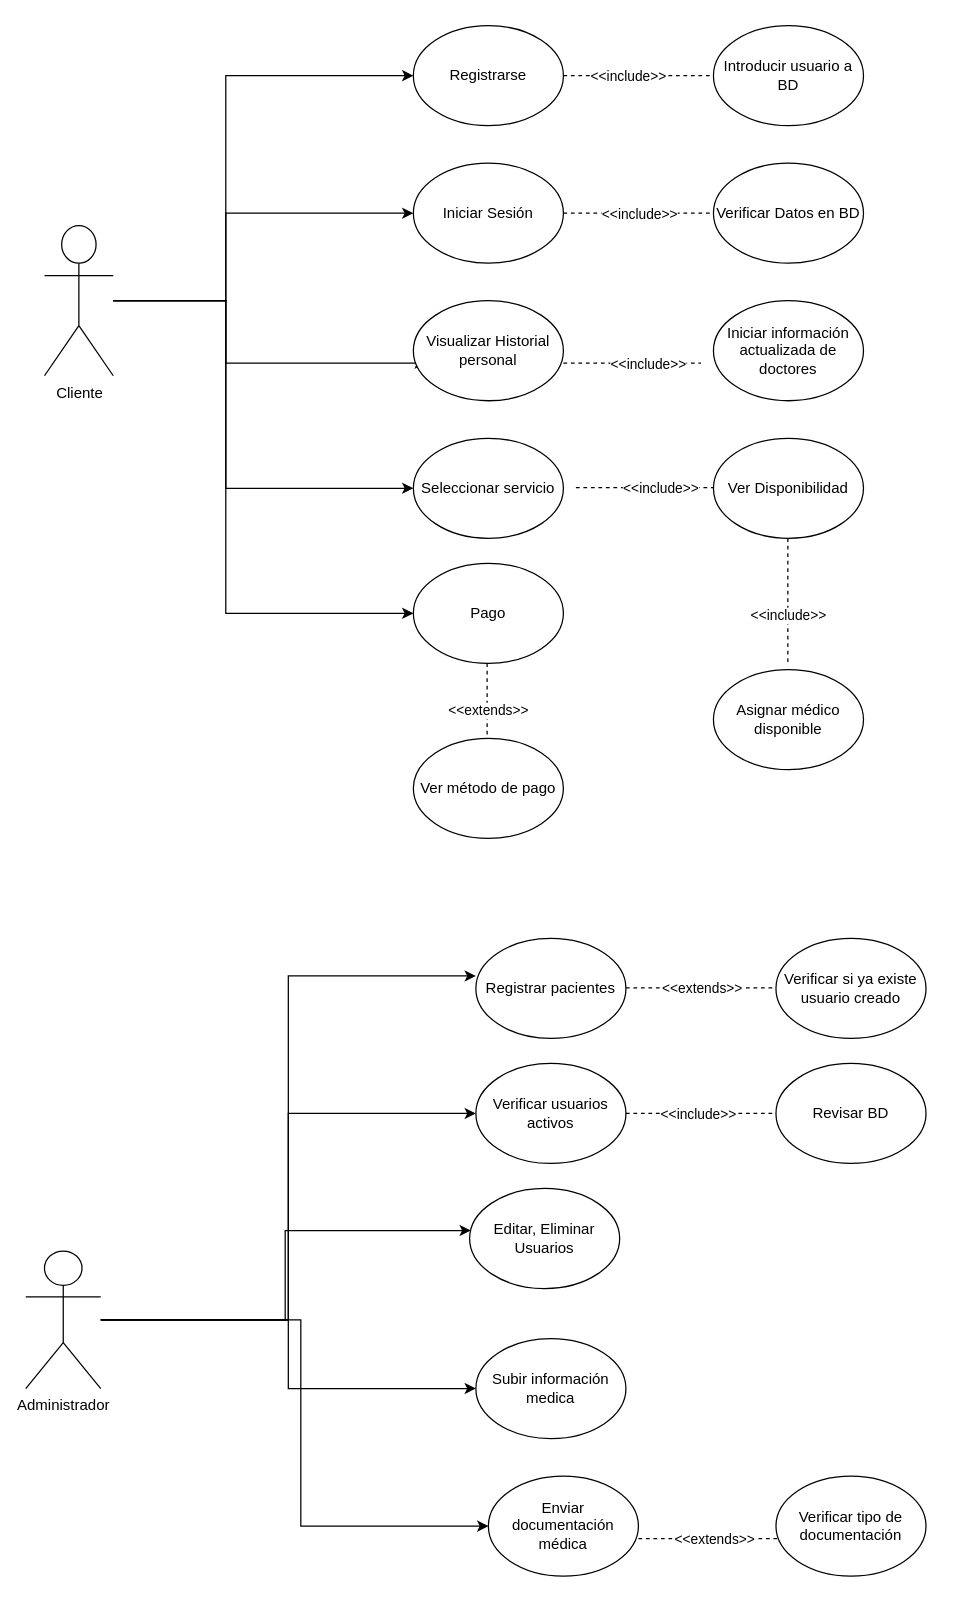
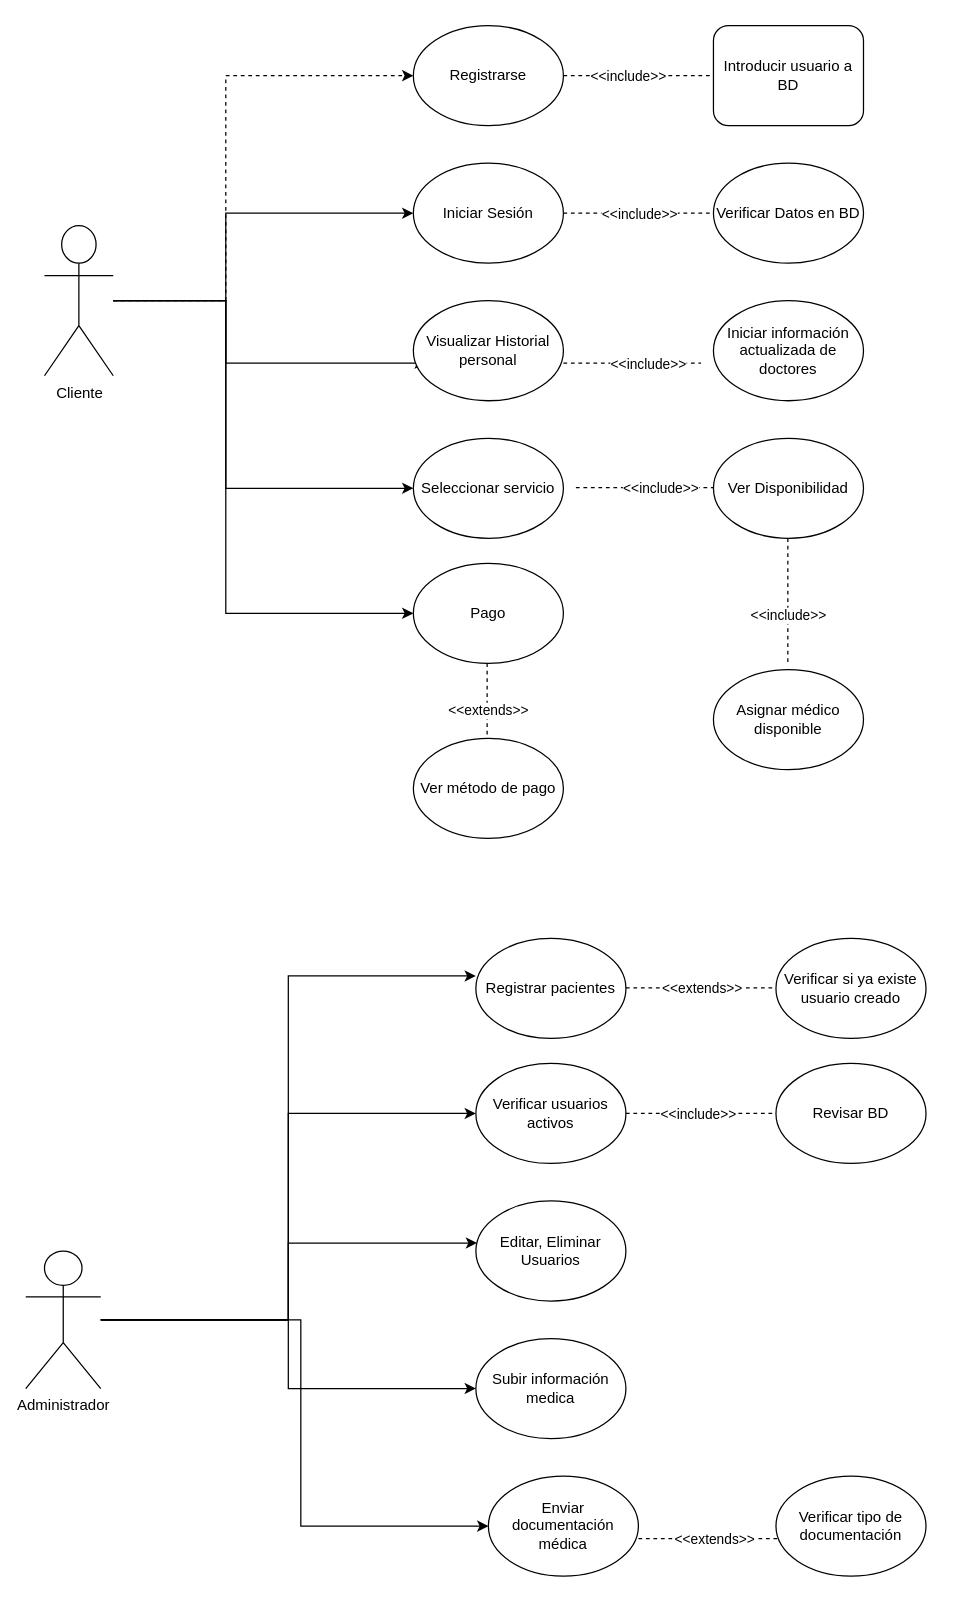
  <mxCell id="0" />
  <mxCell id="1" parent="0" />
- <mxCell id="2" style="edgeStyle=orthogonalEdgeStyle;rounded=0;orthogonalLoop=1;jettySize=auto;html=1;entryX=0;entryY=0.5;entryDx=0;entryDy=0;" edge="1" parent="1" source="7" target="8"><mxGeometry relative="1" as="geometry"><Array as="points"><mxPoint x="180" y="240" /><mxPoint x="180" y="60" /></Array></mxGeometry></mxCell>
+ <mxCell id="2" style="edgeStyle=orthogonalEdgeStyle;rounded=0;orthogonalLoop=1;jettySize=auto;html=1;entryX=0;entryY=0.5;entryDx=0;entryDy=0;dashed=1;" edge="1" parent="1" source="7" target="8"><mxGeometry relative="1" as="geometry"><Array as="points"><mxPoint x="180" y="240" /><mxPoint x="180" y="60" /></Array></mxGeometry></mxCell>
  <mxCell id="3" style="edgeStyle=orthogonalEdgeStyle;rounded=0;orthogonalLoop=1;jettySize=auto;html=1;entryX=0;entryY=0.5;entryDx=0;entryDy=0;" edge="1" parent="1" source="7" target="9"><mxGeometry relative="1" as="geometry"><Array as="points"><mxPoint x="180" y="240" /><mxPoint x="180" y="170" /></Array></mxGeometry></mxCell>
  <mxCell id="4" style="edgeStyle=orthogonalEdgeStyle;rounded=0;orthogonalLoop=1;jettySize=auto;html=1;entryX=0.083;entryY=0.625;entryDx=0;entryDy=0;entryPerimeter=0;" edge="1" parent="1" source="7" target="10"><mxGeometry relative="1" as="geometry"><Array as="points"><mxPoint x="180" y="240" /><mxPoint x="180" y="290" /></Array></mxGeometry></mxCell>
  <mxCell id="5" style="edgeStyle=orthogonalEdgeStyle;rounded=0;orthogonalLoop=1;jettySize=auto;html=1;" edge="1" parent="1" source="7" target="40"><mxGeometry relative="1" as="geometry"><Array as="points"><mxPoint x="180" y="240" /><mxPoint x="180" y="390" /></Array></mxGeometry></mxCell>
  <mxCell id="6" style="edgeStyle=orthogonalEdgeStyle;rounded=0;orthogonalLoop=1;jettySize=auto;html=1;entryX=0;entryY=0.5;entryDx=0;entryDy=0;" edge="1" parent="1" source="7" target="47"><mxGeometry relative="1" as="geometry"><Array as="points"><mxPoint x="180" y="240" /><mxPoint x="180" y="490" /></Array></mxGeometry></mxCell>
  <mxCell id="7" value="Cliente" style="shape=umlActor;verticalLabelPosition=bottom;verticalAlign=top;html=1;outlineConnect=0;" vertex="1" parent="1"><mxGeometry x="35" y="180" width="55" height="120" as="geometry" /></mxCell>
  <mxCell id="8" value="Registrarse" style="ellipse;whiteSpace=wrap;html=1;" vertex="1" parent="1"><mxGeometry x="330" y="20" width="120" height="80" as="geometry" /></mxCell>
  <mxCell id="9" value="Iniciar Sesión" style="ellipse;whiteSpace=wrap;html=1;" vertex="1" parent="1"><mxGeometry x="330" y="130" width="120" height="80" as="geometry" /></mxCell>
  <mxCell id="10" value="Visualizar Historial personal" style="ellipse;whiteSpace=wrap;html=1;" vertex="1" parent="1"><mxGeometry x="330" y="240" width="120" height="80" as="geometry" /></mxCell>
  <mxCell id="11" value="Verificar Datos en BD" style="ellipse;whiteSpace=wrap;html=1;" vertex="1" parent="1"><mxGeometry x="570" y="130" width="120" height="80" as="geometry" /></mxCell>
  <mxCell id="12" value="" style="endArrow=none;dashed=1;html=1;rounded=0;entryX=0;entryY=0.5;entryDx=0;entryDy=0;" edge="1" parent="1" target="11"><mxGeometry width="50" height="50" relative="1" as="geometry"><mxPoint x="450" y="170" as="sourcePoint" /><mxPoint x="500" y="120" as="targetPoint" /></mxGeometry></mxCell>
  <mxCell id="13" value="&amp;lt;&amp;lt;include&amp;gt;&amp;gt;" style="edgeLabel;html=1;align=center;verticalAlign=middle;resizable=0;points=[];" vertex="1" connectable="0" parent="12"><mxGeometry x="-0.267" y="2" relative="1" as="geometry"><mxPoint x="16" y="2" as="offset" /></mxGeometry></mxCell>
- <mxCell id="14" value="Introducir usuario a BD" style="ellipse;whiteSpace=wrap;html=1;" vertex="1" parent="1"><mxGeometry x="570" y="20" width="120" height="80" as="geometry" /></mxCell>
+ <mxCell id="14" value="Introducir usuario a BD" style="whiteSpace=wrap;html=1;rounded=1;" vertex="1" parent="1"><mxGeometry x="570" y="20" width="120" height="80" as="geometry" /></mxCell>
  <mxCell id="15" value="" style="endArrow=none;dashed=1;html=1;rounded=0;entryX=0;entryY=0.5;entryDx=0;entryDy=0;" edge="1" parent="1" target="14"><mxGeometry width="50" height="50" relative="1" as="geometry"><mxPoint x="450" y="60" as="sourcePoint" /><mxPoint x="500" y="10" as="targetPoint" /></mxGeometry></mxCell>
  <mxCell id="16" value="&amp;lt;&amp;lt;include&amp;gt;&amp;gt;" style="edgeLabel;html=1;align=center;verticalAlign=middle;resizable=0;points=[];" vertex="1" connectable="0" parent="15"><mxGeometry x="-0.267" y="-2" relative="1" as="geometry"><mxPoint x="7" y="-2" as="offset" /></mxGeometry></mxCell>
  <mxCell id="17" value="" style="endArrow=none;dashed=1;html=1;rounded=0;" edge="1" parent="1"><mxGeometry width="50" height="50" relative="1" as="geometry"><mxPoint x="450" y="290" as="sourcePoint" /><mxPoint x="560" y="290" as="targetPoint" /></mxGeometry></mxCell>
  <mxCell id="18" value="&amp;lt;&amp;lt;include&amp;gt;&amp;gt;" style="edgeLabel;html=1;align=center;verticalAlign=middle;resizable=0;points=[];" vertex="1" connectable="0" parent="17"><mxGeometry x="0.218" relative="1" as="geometry"><mxPoint as="offset" /></mxGeometry></mxCell>
  <mxCell id="19" value="Iniciar información actualizada de doctores" style="ellipse;whiteSpace=wrap;html=1;" vertex="1" parent="1"><mxGeometry x="570" y="240" width="120" height="80" as="geometry" /></mxCell>
  <mxCell id="20" value="Subir información medica" style="ellipse;whiteSpace=wrap;html=1;" vertex="1" parent="1"><mxGeometry x="380" y="1070" width="120" height="80" as="geometry" /></mxCell>
  <mxCell id="21" value="Enviar documentación médica" style="ellipse;whiteSpace=wrap;html=1;" vertex="1" parent="1"><mxGeometry x="390" y="1180" width="120" height="80" as="geometry" /></mxCell>
  <mxCell id="22" style="edgeStyle=orthogonalEdgeStyle;rounded=0;orthogonalLoop=1;jettySize=auto;html=1;" edge="1" parent="1" source="27" target="21"><mxGeometry relative="1" as="geometry"><Array as="points"><mxPoint x="240" y="1055" /><mxPoint x="240" y="1220" /></Array></mxGeometry></mxCell>
  <mxCell id="23" style="edgeStyle=orthogonalEdgeStyle;rounded=0;orthogonalLoop=1;jettySize=auto;html=1;entryX=0;entryY=0.5;entryDx=0;entryDy=0;" edge="1" parent="1" source="27" target="20"><mxGeometry relative="1" as="geometry" /></mxCell>
  <mxCell id="24" style="edgeStyle=orthogonalEdgeStyle;rounded=0;orthogonalLoop=1;jettySize=auto;html=1;entryX=0.008;entryY=0.42;entryDx=0;entryDy=0;entryPerimeter=0;" edge="1" parent="1" source="27" target="28"><mxGeometry relative="1" as="geometry" /></mxCell>
  <mxCell id="25" style="edgeStyle=orthogonalEdgeStyle;rounded=0;orthogonalLoop=1;jettySize=auto;html=1;entryX=0;entryY=0.5;entryDx=0;entryDy=0;" edge="1" parent="1" source="27" target="29"><mxGeometry relative="1" as="geometry"><mxPoint x="220" y="890" as="targetPoint" /></mxGeometry></mxCell>
  <mxCell id="26" style="edgeStyle=orthogonalEdgeStyle;rounded=0;orthogonalLoop=1;jettySize=auto;html=1;entryX=0;entryY=0.375;entryDx=0;entryDy=0;entryPerimeter=0;" edge="1" parent="1" source="27" target="36"><mxGeometry relative="1" as="geometry" /></mxCell>
  <mxCell id="27" value="Administrador" style="shape=umlActor;verticalLabelPosition=bottom;verticalAlign=top;html=1;outlineConnect=0;" vertex="1" parent="1"><mxGeometry x="20" y="1000" width="60" height="110" as="geometry" /></mxCell>
- <mxCell id="28" value="Editar, Eliminar Usuarios" style="ellipse;whiteSpace=wrap;html=1;" vertex="1" parent="1"><mxGeometry x="375" y="950" width="120" height="80" as="geometry" /></mxCell>
+ <mxCell id="28" value="Editar, Eliminar Usuarios" style="ellipse;whiteSpace=wrap;html=1;" vertex="1" parent="1"><mxGeometry x="380" y="960" width="120" height="80" as="geometry" /></mxCell>
  <mxCell id="29" value="Verificar usuarios activos" style="ellipse;whiteSpace=wrap;html=1;" vertex="1" parent="1"><mxGeometry x="380" y="850" width="120" height="80" as="geometry" /></mxCell>
  <mxCell id="30" value="Revisar BD" style="ellipse;whiteSpace=wrap;html=1;" vertex="1" parent="1"><mxGeometry x="620" y="850" width="120" height="80" as="geometry" /></mxCell>
  <mxCell id="31" value="" style="endArrow=none;dashed=1;html=1;rounded=0;" edge="1" parent="1" target="30"><mxGeometry width="50" height="50" relative="1" as="geometry"><mxPoint x="500" y="890" as="sourcePoint" /><mxPoint x="550" y="840" as="targetPoint" /></mxGeometry></mxCell>
  <mxCell id="32" value="&amp;lt;&amp;lt;include&amp;gt;&amp;gt;" style="edgeLabel;html=1;align=center;verticalAlign=middle;resizable=0;points=[];" vertex="1" connectable="0" parent="31"><mxGeometry x="-0.28" y="-3" relative="1" as="geometry"><mxPoint x="14" y="-3" as="offset" /></mxGeometry></mxCell>
  <mxCell id="33" value="" style="endArrow=none;dashed=1;html=1;rounded=0;" edge="1" parent="1"><mxGeometry width="50" height="50" relative="1" as="geometry"><mxPoint x="510" y="1230" as="sourcePoint" /><mxPoint x="630" y="1230" as="targetPoint" /></mxGeometry></mxCell>
  <mxCell id="34" value="&amp;lt;&amp;lt;extends&amp;gt;&amp;gt;" style="edgeLabel;html=1;align=center;verticalAlign=middle;resizable=0;points=[];" vertex="1" connectable="0" parent="33"><mxGeometry x="-0.4" relative="1" as="geometry"><mxPoint x="24" as="offset" /></mxGeometry></mxCell>
  <mxCell id="35" value="Verificar tipo de documentación" style="ellipse;whiteSpace=wrap;html=1;" vertex="1" parent="1"><mxGeometry x="620" y="1180" width="120" height="80" as="geometry" /></mxCell>
  <mxCell id="36" value="Registrar pacientes" style="ellipse;whiteSpace=wrap;html=1;" vertex="1" parent="1"><mxGeometry x="380" y="750" width="120" height="80" as="geometry" /></mxCell>
  <mxCell id="37" value="Verificar si ya existe usuario creado" style="ellipse;whiteSpace=wrap;html=1;" vertex="1" parent="1"><mxGeometry x="620" y="750" width="120" height="80" as="geometry" /></mxCell>
  <mxCell id="38" value="" style="endArrow=none;dashed=1;html=1;rounded=0;" edge="1" parent="1"><mxGeometry width="50" height="50" relative="1" as="geometry"><mxPoint x="500" y="789.5" as="sourcePoint" /><mxPoint x="620" y="789.5" as="targetPoint" /></mxGeometry></mxCell>
  <mxCell id="39" value="&amp;lt;&amp;lt;extends&amp;gt;&amp;gt;" style="edgeLabel;html=1;align=center;verticalAlign=middle;resizable=0;points=[];" vertex="1" connectable="0" parent="38"><mxGeometry x="-0.4" relative="1" as="geometry"><mxPoint x="24" as="offset" /></mxGeometry></mxCell>
  <mxCell id="40" value="Seleccionar servicio" style="ellipse;whiteSpace=wrap;html=1;" vertex="1" parent="1"><mxGeometry x="330" y="350" width="120" height="80" as="geometry" /></mxCell>
  <mxCell id="41" value="Ver Disponibilidad" style="ellipse;whiteSpace=wrap;html=1;" vertex="1" parent="1"><mxGeometry x="570" y="350" width="120" height="80" as="geometry" /></mxCell>
  <mxCell id="42" value="" style="endArrow=none;dashed=1;html=1;rounded=0;" edge="1" parent="1"><mxGeometry width="50" height="50" relative="1" as="geometry"><mxPoint x="460" y="389.5" as="sourcePoint" /><mxPoint x="570" y="389.5" as="targetPoint" /></mxGeometry></mxCell>
  <mxCell id="43" value="&amp;lt;&amp;lt;include&amp;gt;&amp;gt;" style="edgeLabel;html=1;align=center;verticalAlign=middle;resizable=0;points=[];" vertex="1" connectable="0" parent="42"><mxGeometry x="0.218" relative="1" as="geometry"><mxPoint as="offset" /></mxGeometry></mxCell>
  <mxCell id="44" value="" style="endArrow=none;dashed=1;html=1;rounded=0;" edge="1" parent="1"><mxGeometry width="50" height="50" relative="1" as="geometry"><mxPoint x="629.5" y="430" as="sourcePoint" /><mxPoint x="629.5" y="530" as="targetPoint" /></mxGeometry></mxCell>
  <mxCell id="45" value="&amp;lt;&amp;lt;include&amp;gt;&amp;gt;" style="edgeLabel;html=1;align=center;verticalAlign=middle;resizable=0;points=[];" vertex="1" connectable="0" parent="44"><mxGeometry x="0.218" relative="1" as="geometry"><mxPoint as="offset" /></mxGeometry></mxCell>
  <mxCell id="46" value="Asignar médico disponible" style="ellipse;whiteSpace=wrap;html=1;" vertex="1" parent="1"><mxGeometry x="570" y="535" width="120" height="80" as="geometry" /></mxCell>
  <mxCell id="47" value="Pago" style="ellipse;whiteSpace=wrap;html=1;" vertex="1" parent="1"><mxGeometry x="330" y="450" width="120" height="80" as="geometry" /></mxCell>
  <mxCell id="48" value="" style="endArrow=none;dashed=1;html=1;rounded=0;" edge="1" parent="1"><mxGeometry width="50" height="50" relative="1" as="geometry"><mxPoint x="389" y="530" as="sourcePoint" /><mxPoint x="389" y="590" as="targetPoint" /></mxGeometry></mxCell>
  <mxCell id="49" value="&amp;lt;&amp;lt;extends&amp;gt;&amp;gt;" style="edgeLabel;html=1;align=center;verticalAlign=middle;resizable=0;points=[];" vertex="1" connectable="0" parent="48"><mxGeometry x="0.218" relative="1" as="geometry"><mxPoint as="offset" /></mxGeometry></mxCell>
  <mxCell id="50" value="Ver método de pago" style="ellipse;whiteSpace=wrap;html=1;" vertex="1" parent="1"><mxGeometry x="330" y="590" width="120" height="80" as="geometry" /></mxCell>
